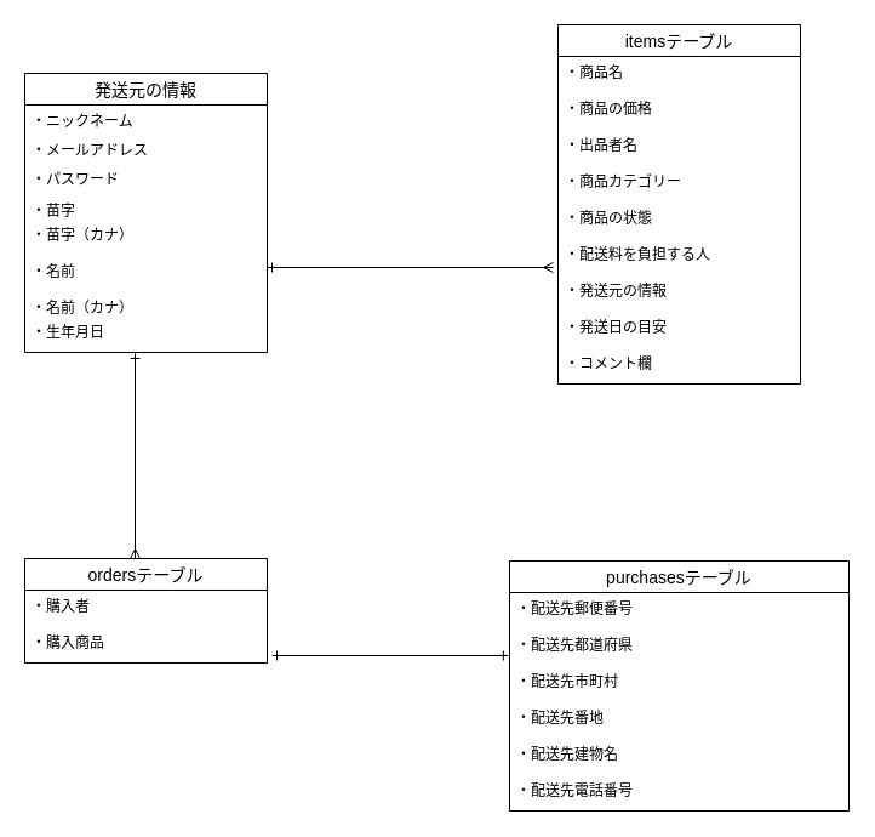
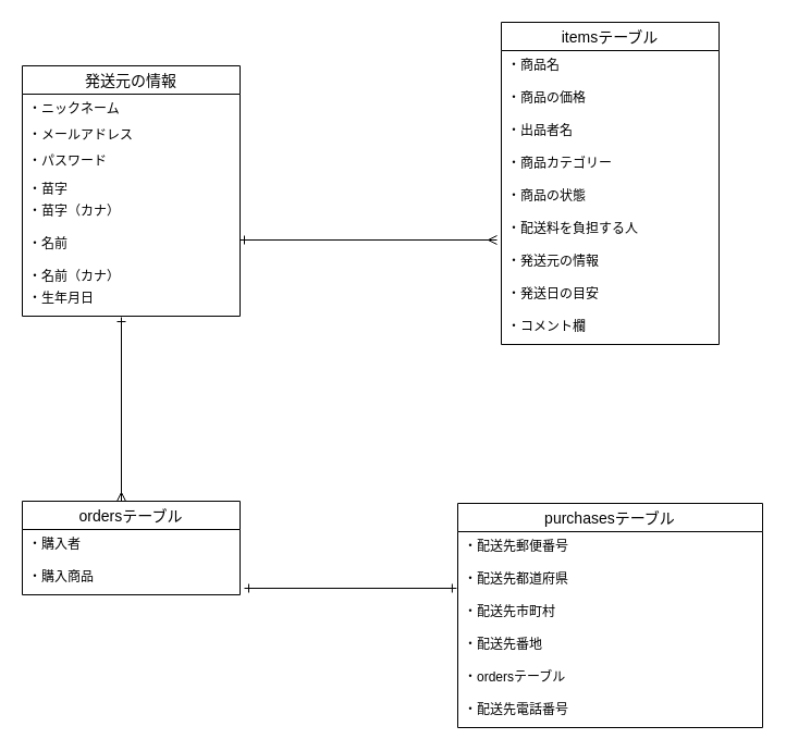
  <mxCell id="0" />
  <mxCell id="1" parent="0" />
  <mxCell id="2" value="発送元の情報" style="swimlane;fontStyle=0;childLayout=stackLayout;horizontal=1;startSize=26;horizontalStack=0;resizeParent=1;resizeParentMax=0;resizeLast=0;collapsible=1;marginBottom=0;align=center;fontSize=14;" parent="1" vertex="1"><mxGeometry x="20" y="60" width="200" height="230" as="geometry" /></mxCell>
  <mxCell id="3" value="・ニックネーム&#10;" style="text;strokeColor=none;fillColor=none;spacingLeft=4;spacingRight=4;overflow=hidden;rotatable=0;points=[[0,0.5],[1,0.5]];portConstraint=eastwest;fontSize=12;" parent="2" vertex="1"><mxGeometry y="26" width="200" height="24" as="geometry" /></mxCell>
  <mxCell id="4" value="・メールアドレス&#10;" style="text;strokeColor=none;fillColor=none;spacingLeft=4;spacingRight=4;overflow=hidden;rotatable=0;points=[[0,0.5],[1,0.5]];portConstraint=eastwest;fontSize=12;" parent="2" vertex="1"><mxGeometry y="50" width="200" height="24" as="geometry" /></mxCell>
  <mxCell id="5" value="・パスワード" style="text;strokeColor=none;fillColor=none;spacingLeft=4;spacingRight=4;overflow=hidden;rotatable=0;points=[[0,0.5],[1,0.5]];portConstraint=eastwest;fontSize=12;" parent="2" vertex="1"><mxGeometry y="74" width="200" height="26" as="geometry" /></mxCell>
  <mxCell id="6" value="・苗字" style="text;strokeColor=none;fillColor=none;spacingLeft=4;spacingRight=4;overflow=hidden;rotatable=0;points=[[0,0.5],[1,0.5]];portConstraint=eastwest;fontSize=12;" parent="2" vertex="1"><mxGeometry y="100" width="200" height="20" as="geometry" /></mxCell>
  <mxCell id="7" value="・苗字（カナ）" style="text;strokeColor=none;fillColor=none;spacingLeft=4;spacingRight=4;overflow=hidden;rotatable=0;points=[[0,0.5],[1,0.5]];portConstraint=eastwest;fontSize=12;" parent="2" vertex="1"><mxGeometry y="120" width="200" height="30" as="geometry" /></mxCell>
  <mxCell id="8" value="・名前&#10;" style="text;strokeColor=none;fillColor=none;spacingLeft=4;spacingRight=4;overflow=hidden;rotatable=0;points=[[0,0.5],[1,0.5]];portConstraint=eastwest;fontSize=12;" parent="2" vertex="1"><mxGeometry y="150" width="200" height="30" as="geometry" /></mxCell>
  <mxCell id="9" value="・名前（カナ）" style="text;strokeColor=none;fillColor=none;spacingLeft=4;spacingRight=4;overflow=hidden;rotatable=0;points=[[0,0.5],[1,0.5]];portConstraint=eastwest;fontSize=12;" parent="2" vertex="1"><mxGeometry y="180" width="200" height="20" as="geometry" /></mxCell>
  <mxCell id="10" value="・生年月日&#10;" style="text;strokeColor=none;fillColor=none;spacingLeft=4;spacingRight=4;overflow=hidden;rotatable=0;points=[[0,0.5],[1,0.5]];portConstraint=eastwest;fontSize=12;" parent="2" vertex="1"><mxGeometry y="200" width="200" height="30" as="geometry" /></mxCell>
  <mxCell id="11" value="itemsテーブル" style="swimlane;fontStyle=0;childLayout=stackLayout;horizontal=1;startSize=26;horizontalStack=0;resizeParent=1;resizeParentMax=0;resizeLast=0;collapsible=1;marginBottom=0;align=center;fontSize=14;" parent="1" vertex="1"><mxGeometry x="460" y="20" width="200" height="296" as="geometry" /></mxCell>
  <mxCell id="12" value="・商品名&#10;" style="text;strokeColor=none;fillColor=none;spacingLeft=4;spacingRight=4;overflow=hidden;rotatable=0;points=[[0,0.5],[1,0.5]];portConstraint=eastwest;fontSize=12;" parent="11" vertex="1"><mxGeometry y="26" width="200" height="30" as="geometry" /></mxCell>
  <mxCell id="13" value="・商品の価格&#10;" style="text;strokeColor=none;fillColor=none;spacingLeft=4;spacingRight=4;overflow=hidden;rotatable=0;points=[[0,0.5],[1,0.5]];portConstraint=eastwest;fontSize=12;" parent="11" vertex="1"><mxGeometry y="56" width="200" height="30" as="geometry" /></mxCell>
  <mxCell id="14" value="・出品者名&#10;" style="text;strokeColor=none;fillColor=none;spacingLeft=4;spacingRight=4;overflow=hidden;rotatable=0;points=[[0,0.5],[1,0.5]];portConstraint=eastwest;fontSize=12;" parent="11" vertex="1"><mxGeometry y="86" width="200" height="30" as="geometry" /></mxCell>
  <mxCell id="15" value="・商品カテゴリー" style="text;strokeColor=none;fillColor=none;spacingLeft=4;spacingRight=4;overflow=hidden;rotatable=0;points=[[0,0.5],[1,0.5]];portConstraint=eastwest;fontSize=12;" parent="11" vertex="1"><mxGeometry y="116" width="200" height="30" as="geometry" /></mxCell>
  <mxCell id="16" value="・商品の状態" style="text;strokeColor=none;fillColor=none;spacingLeft=4;spacingRight=4;overflow=hidden;rotatable=0;points=[[0,0.5],[1,0.5]];portConstraint=eastwest;fontSize=12;" parent="11" vertex="1"><mxGeometry y="146" width="200" height="30" as="geometry" /></mxCell>
  <mxCell id="17" value="・配送料を負担する人" style="text;strokeColor=none;fillColor=none;spacingLeft=4;spacingRight=4;overflow=hidden;rotatable=0;points=[[0,0.5],[1,0.5]];portConstraint=eastwest;fontSize=12;" parent="11" vertex="1"><mxGeometry y="176" width="200" height="30" as="geometry" /></mxCell>
  <mxCell id="18" value="・発送元の情報" style="text;strokeColor=none;fillColor=none;spacingLeft=4;spacingRight=4;overflow=hidden;rotatable=0;points=[[0,0.5],[1,0.5]];portConstraint=eastwest;fontSize=12;" parent="11" vertex="1"><mxGeometry y="206" width="200" height="30" as="geometry" /></mxCell>
  <mxCell id="19" value="・発送日の目安" style="text;strokeColor=none;fillColor=none;spacingLeft=4;spacingRight=4;overflow=hidden;rotatable=0;points=[[0,0.5],[1,0.5]];portConstraint=eastwest;fontSize=12;" parent="11" vertex="1"><mxGeometry y="236" width="200" height="30" as="geometry" /></mxCell>
  <mxCell id="20" value="・コメント欄" style="text;strokeColor=none;fillColor=none;spacingLeft=4;spacingRight=4;overflow=hidden;rotatable=0;points=[[0,0.5],[1,0.5]];portConstraint=eastwest;fontSize=12;" parent="11" vertex="1"><mxGeometry y="266" width="200" height="30" as="geometry" /></mxCell>
  <mxCell id="21" value="purchasesテーブル" style="swimlane;fontStyle=0;childLayout=stackLayout;horizontal=1;startSize=26;horizontalStack=0;resizeParent=1;resizeParentMax=0;resizeLast=0;collapsible=1;marginBottom=0;align=center;fontSize=14;" parent="1" vertex="1"><mxGeometry x="420" y="462" width="280" height="206" as="geometry" /></mxCell>
  <mxCell id="22" value="・配送先郵便番号&#10;&#10;&#10;" style="text;strokeColor=none;fillColor=none;spacingLeft=4;spacingRight=4;overflow=hidden;rotatable=0;points=[[0,0.5],[1,0.5]];portConstraint=eastwest;fontSize=12;" parent="21" vertex="1"><mxGeometry y="26" width="280" height="30" as="geometry" /></mxCell>
  <mxCell id="23" value="・配送先都道府県&#10;" style="text;strokeColor=none;fillColor=none;spacingLeft=4;spacingRight=4;overflow=hidden;rotatable=0;points=[[0,0.5],[1,0.5]];portConstraint=eastwest;fontSize=12;" parent="21" vertex="1"><mxGeometry y="56" width="280" height="30" as="geometry" /></mxCell>
  <mxCell id="24" value="・配送先市町村" style="text;strokeColor=none;fillColor=none;spacingLeft=4;spacingRight=4;overflow=hidden;rotatable=0;points=[[0,0.5],[1,0.5]];portConstraint=eastwest;fontSize=12;" parent="21" vertex="1"><mxGeometry y="86" width="280" height="30" as="geometry" /></mxCell>
  <mxCell id="25" value="・配送先番地&#10;" style="text;strokeColor=none;fillColor=none;spacingLeft=4;spacingRight=4;overflow=hidden;rotatable=0;points=[[0,0.5],[1,0.5]];portConstraint=eastwest;fontSize=12;" parent="21" vertex="1"><mxGeometry y="116" width="280" height="30" as="geometry" /></mxCell>
- <mxCell id="26" value="・配送先建物名&#10;" style="text;strokeColor=none;fillColor=none;spacingLeft=4;spacingRight=4;overflow=hidden;rotatable=0;points=[[0,0.5],[1,0.5]];portConstraint=eastwest;fontSize=12;" parent="21" vertex="1"><mxGeometry y="146" width="280" height="30" as="geometry" /></mxCell>
+ <mxCell id="26" value="・ordersテーブル&#10;" style="text;strokeColor=none;fillColor=none;spacingLeft=4;spacingRight=4;overflow=hidden;rotatable=0;points=[[0,0.5],[1,0.5]];portConstraint=eastwest;fontSize=12;" parent="21" vertex="1"><mxGeometry y="146" width="280" height="30" as="geometry" /></mxCell>
  <mxCell id="27" value="・配送先電話番号&#10;" style="text;strokeColor=none;fillColor=none;spacingLeft=4;spacingRight=4;overflow=hidden;rotatable=0;points=[[0,0.5],[1,0.5]];portConstraint=eastwest;fontSize=12;" parent="21" vertex="1"><mxGeometry y="176" width="280" height="30" as="geometry" /></mxCell>
  <mxCell id="28" value="ordersテーブル" style="swimlane;fontStyle=0;childLayout=stackLayout;horizontal=1;startSize=26;horizontalStack=0;resizeParent=1;resizeParentMax=0;resizeLast=0;collapsible=1;marginBottom=0;align=center;fontSize=14;" parent="1" vertex="1"><mxGeometry x="20" y="460" width="200" height="86" as="geometry" /></mxCell>
  <mxCell id="29" value="・購入者&#10;" style="text;strokeColor=none;fillColor=none;spacingLeft=4;spacingRight=4;overflow=hidden;rotatable=0;points=[[0,0.5],[1,0.5]];portConstraint=eastwest;fontSize=12;" parent="28" vertex="1"><mxGeometry y="26" width="200" height="30" as="geometry" /></mxCell>
  <mxCell id="30" value="・購入商品" style="text;strokeColor=none;fillColor=none;spacingLeft=4;spacingRight=4;overflow=hidden;rotatable=0;points=[[0,0.5],[1,0.5]];portConstraint=eastwest;fontSize=12;" parent="28" vertex="1"><mxGeometry y="56" width="200" height="30" as="geometry" /></mxCell>
  <mxCell id="31" value="" style="fontSize=12;html=1;endArrow=ERmany;startArrow=ERone;entryX=-0.02;entryY=0.8;entryDx=0;entryDy=0;entryPerimeter=0;startFill=0;endFill=0;" parent="1" target="17" edge="1"><mxGeometry width="100" height="100" relative="1" as="geometry"><mxPoint x="220" y="220" as="sourcePoint" /><mxPoint x="380" y="170" as="targetPoint" /></mxGeometry></mxCell>
  <mxCell id="32" value="" style="fontSize=12;html=1;endArrow=ERone;endFill=1;exitX=0.455;exitY=0;exitDx=0;exitDy=0;exitPerimeter=0;startArrow=ERmany;startFill=0;" parent="1" source="28" edge="1"><mxGeometry width="100" height="100" relative="1" as="geometry"><mxPoint x="80" y="450" as="sourcePoint" /><mxPoint x="111" y="291" as="targetPoint" /></mxGeometry></mxCell>
  <mxCell id="33" value="" style="fontSize=12;html=1;endArrow=ERone;endFill=1;entryX=-0.004;entryY=0.733;entryDx=0;entryDy=0;entryPerimeter=0;exitX=1.02;exitY=0.8;exitDx=0;exitDy=0;exitPerimeter=0;startArrow=ERone;startFill=0;" parent="1" target="23" edge="1"><mxGeometry width="100" height="100" relative="1" as="geometry"><mxPoint x="224" y="540" as="sourcePoint" /><mxPoint x="340" y="440" as="targetPoint" /></mxGeometry></mxCell>
